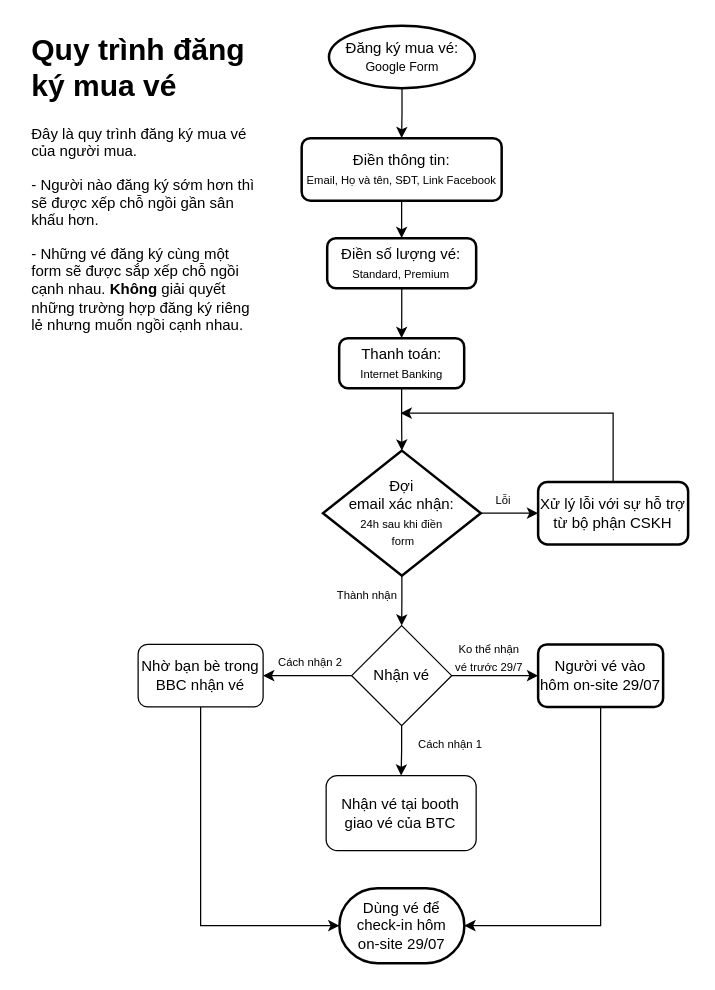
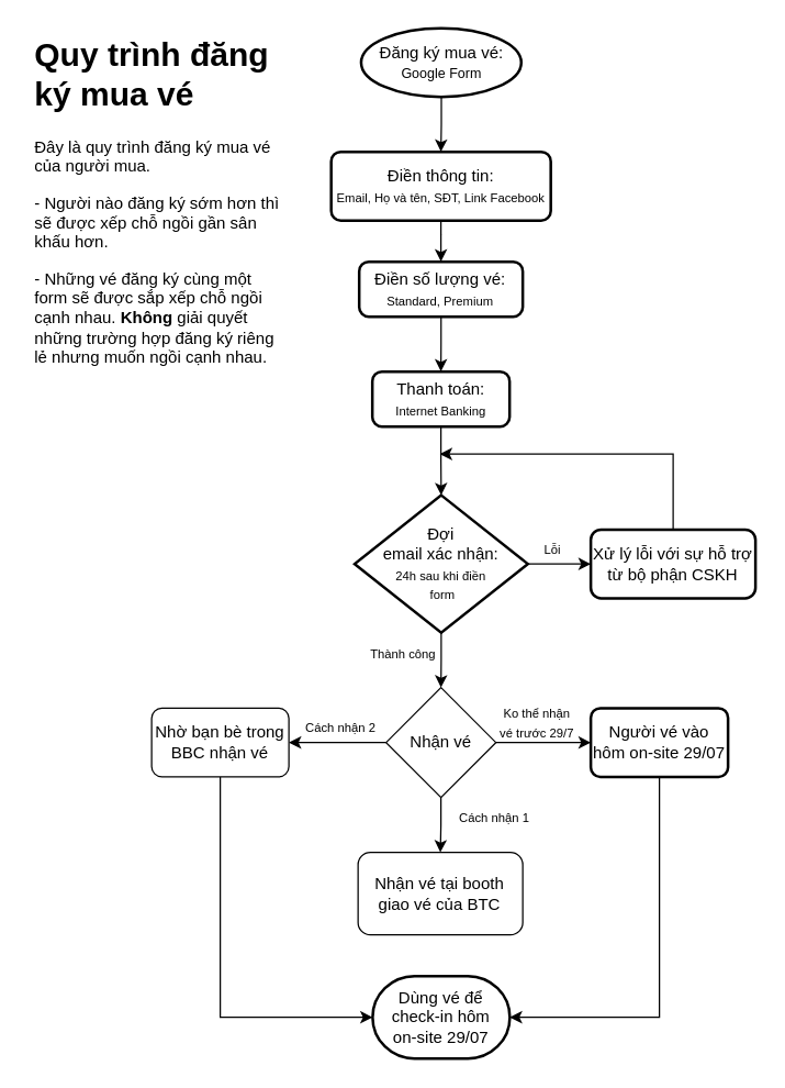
  <mxCell id="0" />
  <mxCell id="1" parent="0" />
  <mxCell id="2" style="edgeStyle=orthogonalEdgeStyle;rounded=0;orthogonalLoop=1;jettySize=auto;html=1;" edge="1" parent="1" source="3" target="5"><mxGeometry relative="1" as="geometry" /></mxCell>
  <mxCell id="3" value="Đăng ký mua vé:&lt;br&gt;&lt;font size=&quot;1&quot;&gt;Google Form&lt;/font&gt;" style="strokeWidth=2;html=1;shape=mxgraph.flowchart.start_1;whiteSpace=wrap;" vertex="1" parent="1"><mxGeometry x="262.67" y="20" width="116.67" height="50" as="geometry" /></mxCell>
  <mxCell id="4" style="edgeStyle=orthogonalEdgeStyle;rounded=0;orthogonalLoop=1;jettySize=auto;html=1;entryX=0.5;entryY=0;entryDx=0;entryDy=0;" edge="1" parent="1" source="5" target="7"><mxGeometry relative="1" as="geometry" /></mxCell>
  <mxCell id="5" value="Điền thông tin:&lt;br&gt;&lt;font style=&quot;font-size: 9px;&quot;&gt;Email, Họ và tên, SĐT, Link Facebook&lt;/font&gt;" style="rounded=1;whiteSpace=wrap;html=1;absoluteArcSize=1;arcSize=14;strokeWidth=2;" vertex="1" parent="1"><mxGeometry x="240.84" y="110" width="160" height="50" as="geometry" /></mxCell>
  <mxCell id="6" value="" style="edgeStyle=orthogonalEdgeStyle;rounded=0;orthogonalLoop=1;jettySize=auto;html=1;" edge="1" parent="1" source="7" target="9"><mxGeometry relative="1" as="geometry" /></mxCell>
  <mxCell id="7" value="Điền số lượng vé:&lt;br&gt;&lt;font style=&quot;font-size: 9px;&quot;&gt;Standard, Premium&lt;/font&gt;" style="rounded=1;whiteSpace=wrap;html=1;absoluteArcSize=1;arcSize=14;strokeWidth=2;" vertex="1" parent="1"><mxGeometry x="261.25" y="190" width="119.17" height="40" as="geometry" /></mxCell>
  <mxCell id="8" value="" style="edgeStyle=orthogonalEdgeStyle;rounded=0;orthogonalLoop=1;jettySize=auto;html=1;" edge="1" parent="1" source="9" target="24"><mxGeometry relative="1" as="geometry" /></mxCell>
  <mxCell id="9" value="Thanh toán:&lt;br&gt;&lt;font style=&quot;font-size: 9px;&quot;&gt;Internet Banking&lt;/font&gt;" style="rounded=1;whiteSpace=wrap;html=1;absoluteArcSize=1;arcSize=14;strokeWidth=2;" vertex="1" parent="1"><mxGeometry x="270.84" y="270" width="100" height="40" as="geometry" /></mxCell>
  <mxCell id="10" value="" style="edgeStyle=orthogonalEdgeStyle;rounded=0;orthogonalLoop=1;jettySize=auto;html=1;" edge="1" parent="1" source="13" target="14"><mxGeometry relative="1" as="geometry" /></mxCell>
  <mxCell id="11" value="" style="edgeStyle=orthogonalEdgeStyle;rounded=0;orthogonalLoop=1;jettySize=auto;html=1;" edge="1" parent="1" source="13" target="16"><mxGeometry relative="1" as="geometry" /></mxCell>
  <mxCell id="12" style="edgeStyle=orthogonalEdgeStyle;rounded=0;orthogonalLoop=1;jettySize=auto;html=1;entryX=0;entryY=0.5;entryDx=0;entryDy=0;" edge="1" parent="1" source="13" target="20"><mxGeometry relative="1" as="geometry" /></mxCell>
  <mxCell id="13" value="Nhận vé" style="rhombus;whiteSpace=wrap;html=1;" vertex="1" parent="1"><mxGeometry x="280.84" y="500" width="80" height="80" as="geometry" /></mxCell>
  <mxCell id="14" value="Nhận vé tại booth giao vé của BTC" style="rounded=1;whiteSpace=wrap;html=1;" vertex="1" parent="1"><mxGeometry x="260.42" y="620" width="120" height="60" as="geometry" /></mxCell>
  <mxCell id="15" style="edgeStyle=orthogonalEdgeStyle;rounded=0;orthogonalLoop=1;jettySize=auto;html=1;entryX=0;entryY=0.5;entryDx=0;entryDy=0;entryPerimeter=0;" edge="1" parent="1" source="16" target="29"><mxGeometry relative="1" as="geometry"><mxPoint x="256.26" y="787.5" as="targetPoint" /><Array as="points"><mxPoint x="160" y="740" /></Array></mxGeometry></mxCell>
  <mxCell id="16" value="Nhờ bạn bè trong BBC nhận vé" style="rounded=1;whiteSpace=wrap;html=1;" vertex="1" parent="1"><mxGeometry x="110" y="515" width="100" height="50" as="geometry" /></mxCell>
  <mxCell id="17" value="&lt;font style=&quot;font-size: 9px;&quot;&gt;Cách nhận 1&lt;/font&gt;" style="text;html=1;strokeColor=none;fillColor=none;align=center;verticalAlign=middle;whiteSpace=wrap;rounded=0;" vertex="1" parent="1"><mxGeometry x="330" y="579" width="60" height="30" as="geometry" /></mxCell>
  <mxCell id="18" value="&lt;font style=&quot;font-size: 9px;&quot;&gt;Cách nhận 2&lt;/font&gt;" style="text;html=1;strokeColor=none;fillColor=none;align=center;verticalAlign=middle;whiteSpace=wrap;rounded=0;" vertex="1" parent="1"><mxGeometry x="218" y="514" width="60" height="30" as="geometry" /></mxCell>
  <mxCell id="19" style="edgeStyle=orthogonalEdgeStyle;rounded=0;orthogonalLoop=1;jettySize=auto;html=1;exitX=0.5;exitY=1;exitDx=0;exitDy=0;entryX=1;entryY=0.5;entryDx=0;entryDy=0;entryPerimeter=0;" edge="1" parent="1" source="20" target="29"><mxGeometry relative="1" as="geometry"><mxPoint x="385.42" y="787.5" as="targetPoint" /><Array as="points"><mxPoint x="480" y="565" /><mxPoint x="480" y="740" /></Array></mxGeometry></mxCell>
  <mxCell id="20" value="Người vé vào hôm on-site 29/07" style="rounded=1;whiteSpace=wrap;html=1;absoluteArcSize=1;arcSize=14;strokeWidth=2;" vertex="1" parent="1"><mxGeometry x="430" y="515" width="100" height="50" as="geometry" /></mxCell>
  <mxCell id="21" value="&lt;font style=&quot;font-size: 9px;&quot;&gt;Ko thể nhận vé trước 29/7&lt;/font&gt;" style="text;html=1;strokeColor=none;fillColor=none;align=center;verticalAlign=middle;whiteSpace=wrap;rounded=0;" vertex="1" parent="1"><mxGeometry x="360.84" y="510" width="60" height="30" as="geometry" /></mxCell>
  <mxCell id="22" style="edgeStyle=orthogonalEdgeStyle;rounded=0;orthogonalLoop=1;jettySize=auto;html=1;entryX=0.5;entryY=0;entryDx=0;entryDy=0;" edge="1" parent="1" source="24" target="13"><mxGeometry relative="1" as="geometry" /></mxCell>
  <mxCell id="23" value="" style="edgeStyle=orthogonalEdgeStyle;rounded=0;orthogonalLoop=1;jettySize=auto;html=1;" edge="1" parent="1" source="24" target="27"><mxGeometry relative="1" as="geometry" /></mxCell>
  <mxCell id="24" value="Đợi &lt;br&gt;email xác nhận: &lt;br&gt;&lt;font style=&quot;font-size: 9px;&quot;&gt;24h sau khi điền&lt;br&gt;&amp;nbsp;form&lt;/font&gt;" style="strokeWidth=2;html=1;shape=mxgraph.flowchart.decision;whiteSpace=wrap;" vertex="1" parent="1"><mxGeometry x="257.93" y="360" width="126.16" height="100" as="geometry" /></mxCell>
- <mxCell id="25" value="&lt;font style=&quot;font-size: 9px;&quot;&gt;Thành nhận&lt;/font&gt;" style="text;html=1;strokeColor=none;fillColor=none;align=center;verticalAlign=middle;whiteSpace=wrap;rounded=0;" vertex="1" parent="1"><mxGeometry x="257.93" y="460" width="70.83" height="30" as="geometry" /></mxCell>
+ <mxCell id="25" value="&lt;font style=&quot;font-size: 9px;&quot;&gt;Thành công&lt;/font&gt;" style="text;html=1;strokeColor=none;fillColor=none;align=center;verticalAlign=middle;whiteSpace=wrap;rounded=0;" vertex="1" parent="1"><mxGeometry x="257.93" y="460" width="70.83" height="30" as="geometry" /></mxCell>
  <mxCell id="26" style="edgeStyle=orthogonalEdgeStyle;rounded=0;orthogonalLoop=1;jettySize=auto;html=1;" edge="1" parent="1" source="27"><mxGeometry relative="1" as="geometry"><mxPoint x="320" y="330" as="targetPoint" /><Array as="points"><mxPoint x="490" y="330" /></Array></mxGeometry></mxCell>
  <mxCell id="27" value="Xử lý lỗi với sự hỗ trợ từ bộ phận CSKH" style="rounded=1;whiteSpace=wrap;html=1;strokeWidth=2;" vertex="1" parent="1"><mxGeometry x="430" y="385" width="120" height="50" as="geometry" /></mxCell>
  <mxCell id="28" value="&lt;font style=&quot;font-size: 9px;&quot;&gt;Lỗi&lt;/font&gt;" style="text;html=1;strokeColor=none;fillColor=none;align=center;verticalAlign=middle;whiteSpace=wrap;rounded=0;" vertex="1" parent="1"><mxGeometry x="367" y="384" width="70.83" height="30" as="geometry" /></mxCell>
  <mxCell id="29" value="Dùng vé để check-in hôm &lt;br&gt;on-site 29/07" style="strokeWidth=2;html=1;shape=mxgraph.flowchart.terminator;whiteSpace=wrap;" vertex="1" parent="1"><mxGeometry x="271" y="710" width="100" height="60" as="geometry" /></mxCell>
  <mxCell id="30" value="&lt;h1&gt;Quy trình đăng ký mua vé&lt;/h1&gt;&lt;p&gt;Đây là quy trình đăng ký mua vé của người mua.&lt;/p&gt;&lt;p&gt;- Người nào đăng ký sớm hơn thì sẽ được xếp chỗ ngồi gần sân khấu hơn.&lt;/p&gt;&lt;p&gt;- Những vé đăng ký cùng một form sẽ được sắp xếp chỗ ngồi cạnh nhau. &lt;b&gt;Không&lt;/b&gt; giải quyết những trường hợp đăng ký riêng lẻ nhưng muốn ngồi cạnh nhau.&lt;/p&gt;" style="text;html=1;strokeColor=none;fillColor=none;spacing=5;spacingTop=-20;whiteSpace=wrap;overflow=hidden;rounded=0;" vertex="1" parent="1"><mxGeometry x="20" y="20" width="190" height="260" as="geometry" /></mxCell>
